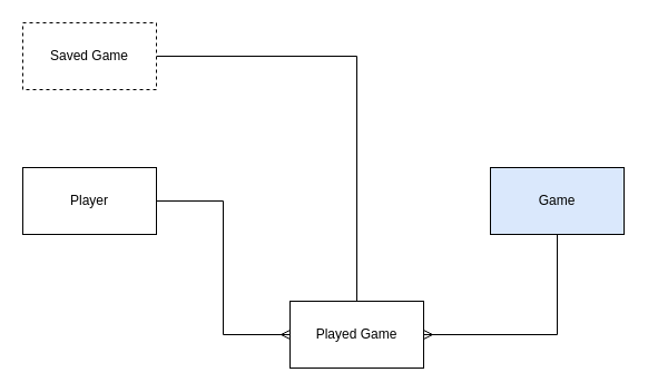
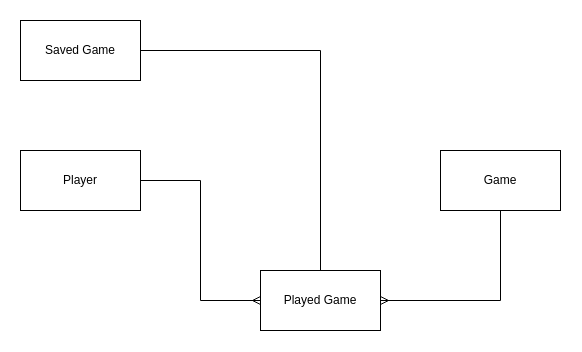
  <mxCell id="0" />
  <mxCell id="1" parent="0" />
  <mxCell id="2" style="edgeStyle=orthogonalEdgeStyle;rounded=0;orthogonalLoop=1;jettySize=auto;html=1;entryX=0;entryY=0.5;entryDx=0;entryDy=0;endArrow=ERmany;endFill=0;" edge="1" parent="1" source="3" target="4"><mxGeometry relative="1" as="geometry" /></mxCell>
  <mxCell id="3" value="Player" style="rounded=0;whiteSpace=wrap;html=1;" vertex="1" parent="1"><mxGeometry x="20" y="150" width="120" height="60" as="geometry" /></mxCell>
  <mxCell id="4" value="Played Game" style="rounded=0;whiteSpace=wrap;html=1;" vertex="1" parent="1"><mxGeometry x="260" y="270" width="120" height="60" as="geometry" /></mxCell>
  <mxCell id="5" style="edgeStyle=orthogonalEdgeStyle;rounded=0;orthogonalLoop=1;jettySize=auto;html=1;entryX=0.5;entryY=0;entryDx=0;entryDy=0;endArrow=none;endFill=0;" edge="1" parent="1" source="6" target="4"><mxGeometry relative="1" as="geometry" /></mxCell>
- <mxCell id="6" value="Saved Game" style="rounded=0;whiteSpace=wrap;html=1;dashed=1;" vertex="1" parent="1"><mxGeometry x="20" y="20" width="120" height="60" as="geometry" /></mxCell>
+ <mxCell id="6" value="Saved Game" style="rounded=0;whiteSpace=wrap;html=1;" vertex="1" parent="1"><mxGeometry x="20" y="20" width="120" height="60" as="geometry" /></mxCell>
  <mxCell id="7" style="edgeStyle=orthogonalEdgeStyle;rounded=0;orthogonalLoop=1;jettySize=auto;html=1;entryX=1;entryY=0.5;entryDx=0;entryDy=0;endArrow=ERmany;endFill=0;" edge="1" parent="1" source="8" target="4"><mxGeometry relative="1" as="geometry"><Array as="points"><mxPoint x="500" y="300" /></Array></mxGeometry></mxCell>
- <mxCell id="8" value="Game" style="rounded=0;whiteSpace=wrap;html=1;fillColor=#dae8fc;" vertex="1" parent="1"><mxGeometry x="440" y="150" width="120" height="60" as="geometry" /></mxCell>
+ <mxCell id="8" value="Game" style="rounded=0;whiteSpace=wrap;html=1;" vertex="1" parent="1"><mxGeometry x="440" y="150" width="120" height="60" as="geometry" /></mxCell>
